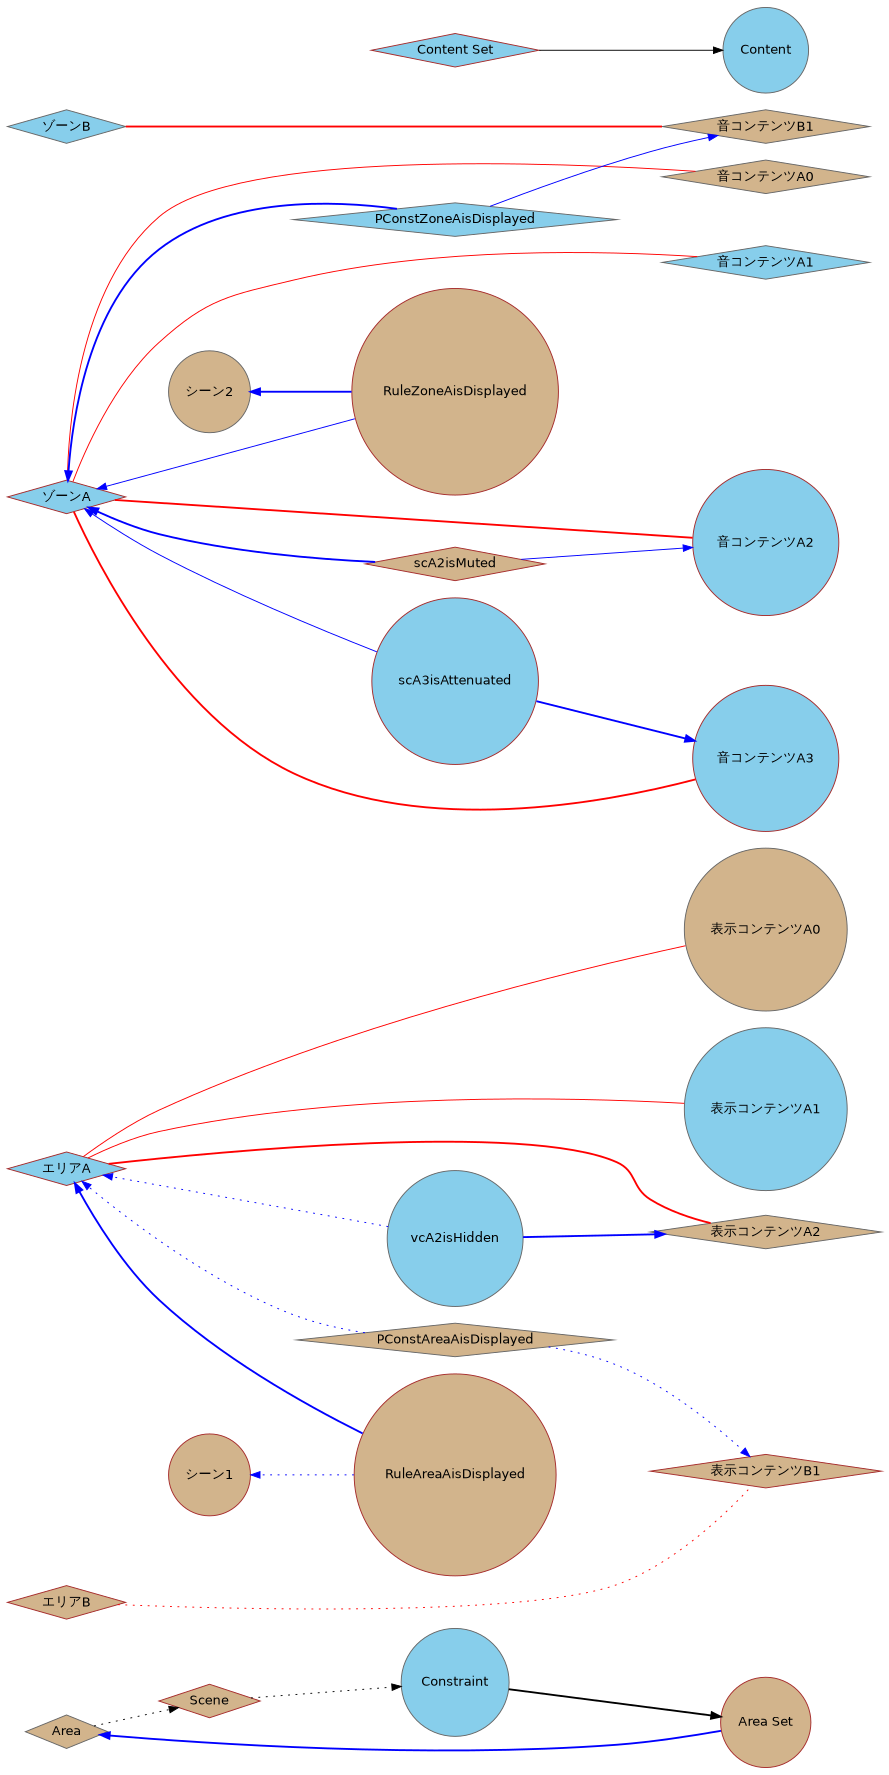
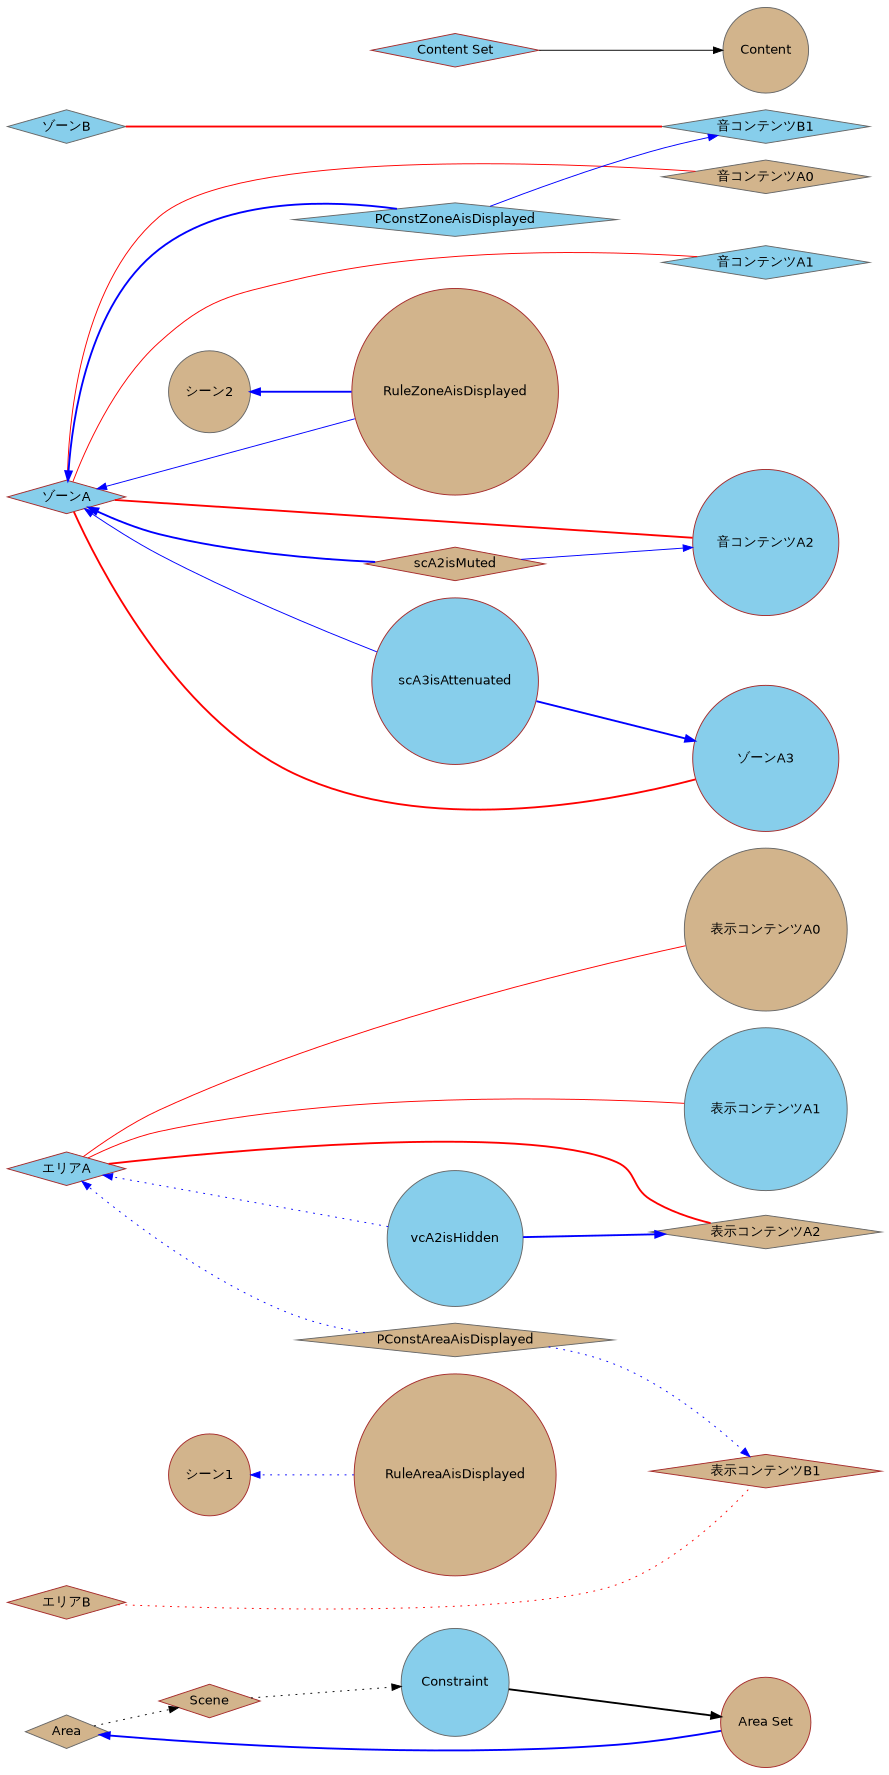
  digraph {
    clusterrank=global
    fontname="DejaVu Sans"
    rankdir=LR
    node [color=gray40 fillcolor=tan fontname="DejaVu Sans" shape=diamond style=filled]
    edge [fontname="DejaVu Sans" style=bold color=blue]
    Area
    n2 [color=brown fillcolor=skyblue label="エリアA"]
    n3 [color=brown label="エリアB"]
    n4 [color=brown fillcolor=skyblue label="ゾーンA"]
    n5 [fillcolor=skyblue label="ゾーンB"]
-   Content [fillcolor=skyblue shape=circle]
+   Content [shape=circle]
    n7 [label="表示コンテンツA0" shape=circle]
    n8 [fillcolor=skyblue label="表示コンテンツA1" shape=circle]
    n9 [label="表示コンテンツA2"]
    n10 [color=brown label="表示コンテンツB1"]
    n11 [label="音コンテンツA0"]
    n12 [fillcolor=skyblue label="音コンテンツA1"]
    n13 [color=brown fillcolor=skyblue label="音コンテンツA2" shape=circle]
-   n14 [color=brown fillcolor=skyblue label="音コンテンツA3" shape=circle]
-   n15 [label="音コンテンツB1"]
+   n14 [color=brown fillcolor=skyblue label="ゾーンA3" shape=circle]
+   n15 [fillcolor=skyblue label="音コンテンツB1"]
    Constraint [fillcolor=skyblue shape=circle]
    n17 [fillcolor=skyblue label=vcA2isHidden shape=circle]
    n18 [color=brown label=scA2isMuted]
    n19 [color=brown fillcolor=skyblue label=scA3isAttenuated shape=circle]
    n20 [label=PConstAreaAisDisplayed]
    n21 [fillcolor=skyblue label=PConstZoneAisDisplayed]
    n22 [color=brown label=RuleAreaAisDisplayed shape=circle]
    n23 [color=brown label=RuleZoneAisDisplayed shape=circle]
    "Area Set" [color=brown shape=circle]
    "Content Set" [color=brown fillcolor=skyblue]
    Scene [color=brown]
    n27 [color=brown label="シーン1" shape=circle]
    n28 [label="シーン2" shape=circle]
    subgraph sub_1 {
      rank=same
      Area
      n2
      n3
      n4
      n5
    }
    subgraph sub_2 {
      rank=same
      Content
      n7
      n8
      n9
      n10
      n11
      n12
      n13
      n14
      n15
    }
    subgraph sub_3 {
      rank=same
      Constraint
      n17
      n18
      n19
    }
    subgraph sub_4 {
      rank=same
      Constraint
      n20
      n21
    }
    subgraph sub_5 {
      rank=same
      Constraint
      n22
      n23
    }
    subgraph sub_6 {
      "Area Set"
    }
    subgraph sub_7 {
      "Content Set"
    }
    subgraph sub_8 {
      rank=same
      Scene
      n27
      n28
    }
    Area -> Scene [style=dotted color=""]
    n2 -> n7 [color=red dir=none style=solid]
    n2 -> n8 [color=red dir=none style=solid]
    n2 -> n9 [color=red dir=none]
    n3 -> n10 [color=red dir=none style=dotted]
    n4 -> n11 [color=red dir=none style=solid]
    n4 -> n12 [color=red dir=none style=solid]
    n4 -> n13 [color=red dir=none]
    n4 -> n14 [color=red dir=none]
    n5 -> n15 [color=red dir=none]
    Constraint -> "Area Set" [color=""]
    n17 -> n2 [style=dotted]
    n17 -> n9
    n18 -> n4
    n18 -> n13 [style=solid]
    n19 -> n4 [style=solid]
    n19 -> n14
    n20 -> n2 [style=dotted]
    n20 -> n10 [style=dotted]
    n21 -> n4
    n21 -> n15 [style=solid]
-   n22 -> n2
    n22 -> n27 [style=dotted]
    n23 -> n4 [style=solid]
    n23 -> n28
    "Area Set" -> Area
    "Content Set" -> Content [style=solid color=""]
    Scene -> Constraint [style=dotted color=""]
  }
